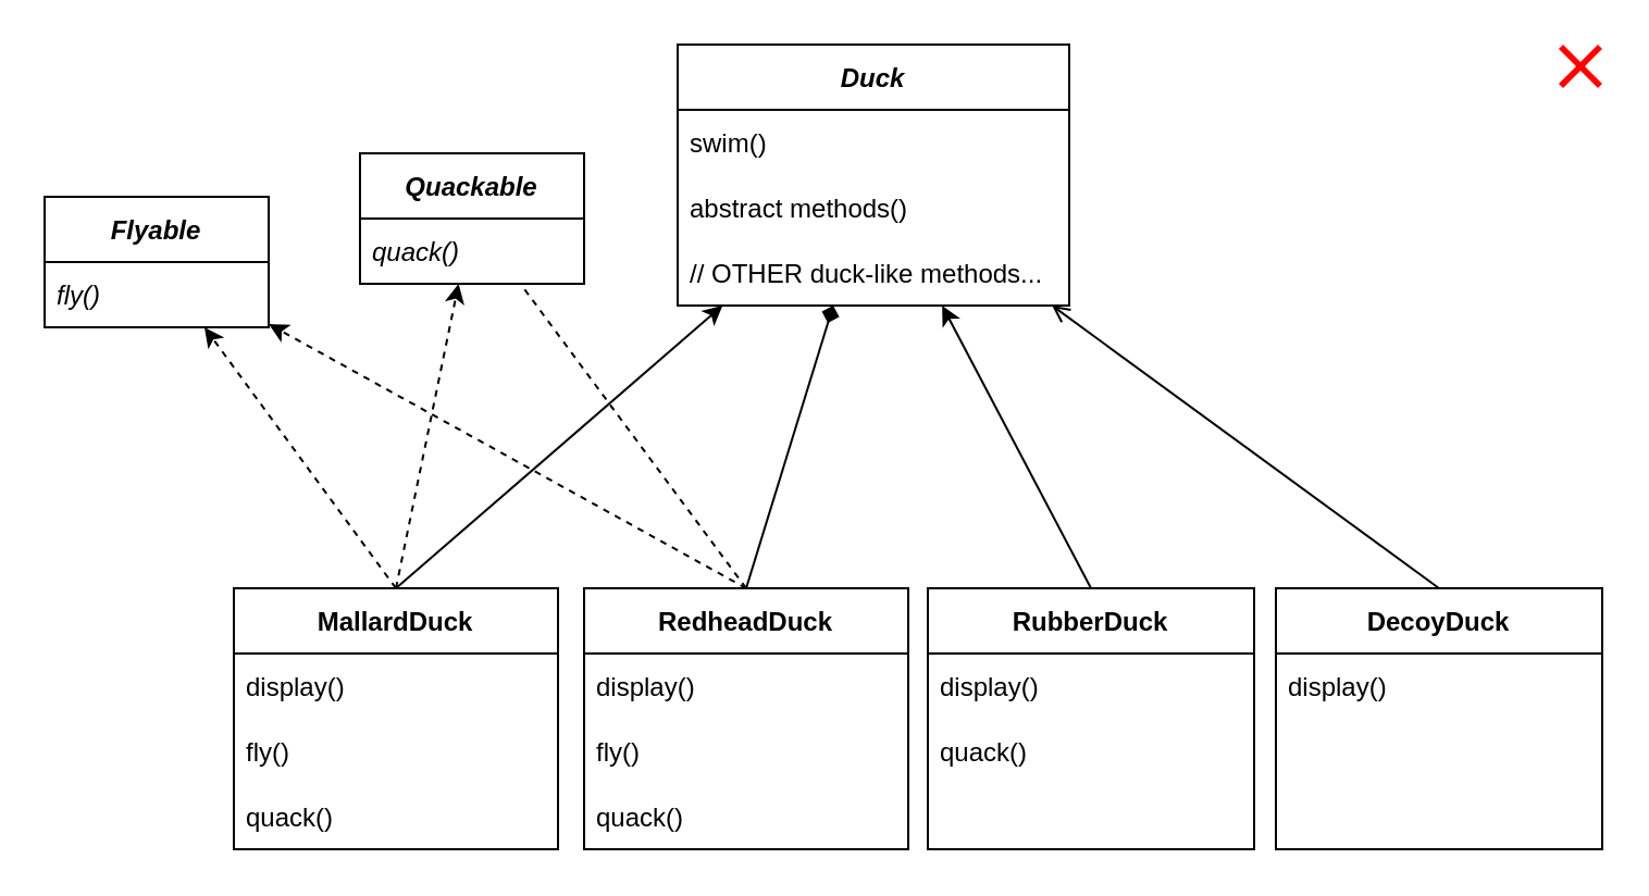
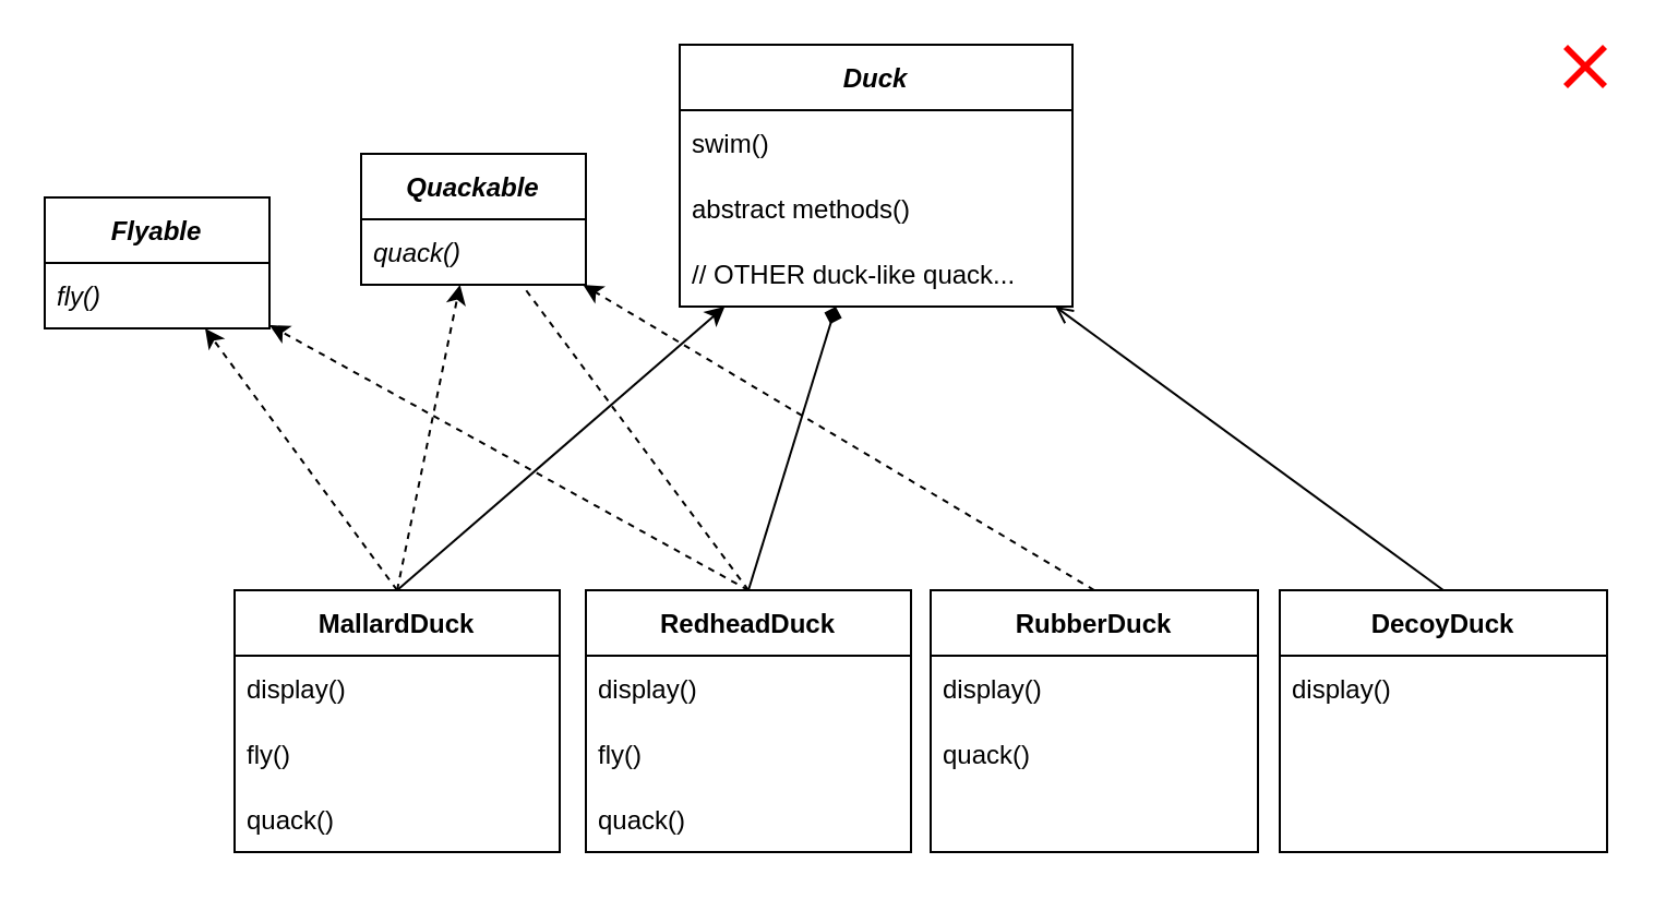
  <mxCell id="0" />
  <mxCell id="1" parent="0" />
  <mxCell id="2" value="Duck" style="swimlane;fontStyle=3;childLayout=stackLayout;horizontal=1;startSize=30;horizontalStack=0;resizeParent=1;resizeParentMax=0;resizeLast=0;collapsible=1;marginBottom=0;" parent="1" vertex="1"><mxGeometry x="311" y="20" width="180" height="120" as="geometry" /></mxCell>
  <mxCell id="3" value="swim()" style="text;strokeColor=none;fillColor=none;align=left;verticalAlign=middle;spacingLeft=4;spacingRight=4;overflow=hidden;points=[[0,0.5],[1,0.5]];portConstraint=eastwest;rotatable=0;" parent="2" vertex="1"><mxGeometry y="30" width="180" height="30" as="geometry" /></mxCell>
  <mxCell id="4" value="abstract methods()" style="text;strokeColor=none;fillColor=none;align=left;verticalAlign=middle;spacingLeft=4;spacingRight=4;overflow=hidden;points=[[0,0.5],[1,0.5]];portConstraint=eastwest;rotatable=0;fontStyle=0" parent="2" vertex="1"><mxGeometry y="60" width="180" height="30" as="geometry" /></mxCell>
- <mxCell id="5" value="// OTHER duck-like methods..." style="text;strokeColor=none;fillColor=none;align=left;verticalAlign=middle;spacingLeft=4;spacingRight=4;overflow=hidden;points=[[0,0.5],[1,0.5]];portConstraint=eastwest;rotatable=0;" parent="2" vertex="1"><mxGeometry y="90" width="180" height="30" as="geometry" /></mxCell>
+ <mxCell id="5" value="// OTHER duck-like quack..." style="text;strokeColor=none;fillColor=none;align=left;verticalAlign=middle;spacingLeft=4;spacingRight=4;overflow=hidden;points=[[0,0.5],[1,0.5]];portConstraint=eastwest;rotatable=0;" parent="2" vertex="1"><mxGeometry y="90" width="180" height="30" as="geometry" /></mxCell>
  <mxCell id="6" value="MallardDuck" style="swimlane;fontStyle=1;childLayout=stackLayout;horizontal=1;startSize=30;horizontalStack=0;resizeParent=1;resizeParentMax=0;resizeLast=0;collapsible=1;marginBottom=0;" parent="1" vertex="1"><mxGeometry x="107" y="270" width="149" height="120" as="geometry" /></mxCell>
  <mxCell id="7" value="display()" style="text;strokeColor=none;fillColor=none;align=left;verticalAlign=middle;spacingLeft=4;spacingRight=4;overflow=hidden;points=[[0,0.5],[1,0.5]];portConstraint=eastwest;rotatable=0;" parent="6" vertex="1"><mxGeometry y="30" width="149" height="30" as="geometry" /></mxCell>
  <mxCell id="8" value="fly()" style="text;strokeColor=none;fillColor=none;align=left;verticalAlign=middle;spacingLeft=4;spacingRight=4;overflow=hidden;points=[[0,0.5],[1,0.5]];portConstraint=eastwest;rotatable=0;" parent="6" vertex="1"><mxGeometry y="60" width="149" height="30" as="geometry" /></mxCell>
  <mxCell id="9" value="quack()" style="text;strokeColor=none;fillColor=none;align=left;verticalAlign=middle;spacingLeft=4;spacingRight=4;overflow=hidden;points=[[0,0.5],[1,0.5]];portConstraint=eastwest;rotatable=0;" parent="6" vertex="1"><mxGeometry y="90" width="149" height="30" as="geometry" /></mxCell>
  <mxCell id="10" value="RedheadDuck" style="swimlane;fontStyle=1;childLayout=stackLayout;horizontal=1;startSize=30;horizontalStack=0;resizeParent=1;resizeParentMax=0;resizeLast=0;collapsible=1;marginBottom=0;" parent="1" vertex="1"><mxGeometry x="268" y="270" width="149" height="120" as="geometry" /></mxCell>
  <mxCell id="11" value="display()" style="text;strokeColor=none;fillColor=none;align=left;verticalAlign=middle;spacingLeft=4;spacingRight=4;overflow=hidden;points=[[0,0.5],[1,0.5]];portConstraint=eastwest;rotatable=0;" parent="10" vertex="1"><mxGeometry y="30" width="149" height="30" as="geometry" /></mxCell>
  <mxCell id="12" value="fly()" style="text;strokeColor=none;fillColor=none;align=left;verticalAlign=middle;spacingLeft=4;spacingRight=4;overflow=hidden;points=[[0,0.5],[1,0.5]];portConstraint=eastwest;rotatable=0;" parent="10" vertex="1"><mxGeometry y="60" width="149" height="30" as="geometry" /></mxCell>
  <mxCell id="13" value="quack()" style="text;strokeColor=none;fillColor=none;align=left;verticalAlign=middle;spacingLeft=4;spacingRight=4;overflow=hidden;points=[[0,0.5],[1,0.5]];portConstraint=eastwest;rotatable=0;" parent="10" vertex="1"><mxGeometry y="90" width="149" height="30" as="geometry" /></mxCell>
  <mxCell id="14" value="" style="endArrow=classic;html=1;rounded=0;exitX=0.5;exitY=0;exitDx=0;exitDy=0;" parent="1" source="6" target="2" edge="1"><mxGeometry width="50" height="50" relative="1" as="geometry"><mxPoint x="381" y="260" as="sourcePoint" /><mxPoint x="341" y="210" as="targetPoint" /></mxGeometry></mxCell>
  <mxCell id="15" value="" style="endArrow=diamond;html=1;rounded=0;exitX=0.5;exitY=0;exitDx=0;exitDy=0;startArrow=none;startFill=0;strokeWidth=1;strokeColor=default;" parent="1" source="10" target="2" edge="1"><mxGeometry width="50" height="50" relative="1" as="geometry"><mxPoint x="371" y="440" as="sourcePoint" /><mxPoint x="391" y="260" as="targetPoint" /></mxGeometry></mxCell>
  <mxCell id="16" value="RubberDuck" style="swimlane;fontStyle=1;childLayout=stackLayout;horizontal=1;startSize=30;horizontalStack=0;resizeParent=1;resizeParentMax=0;resizeLast=0;collapsible=1;marginBottom=0;" parent="1" vertex="1"><mxGeometry x="426" y="270" width="150" height="120" as="geometry" /></mxCell>
  <mxCell id="17" value="display()" style="text;strokeColor=none;fillColor=none;align=left;verticalAlign=middle;spacingLeft=4;spacingRight=4;overflow=hidden;points=[[0,0.5],[1,0.5]];portConstraint=eastwest;rotatable=0;" parent="16" vertex="1"><mxGeometry y="30" width="150" height="30" as="geometry" /></mxCell>
  <mxCell id="18" value="quack()" style="text;strokeColor=none;fillColor=none;align=left;verticalAlign=middle;spacingLeft=4;spacingRight=4;overflow=hidden;points=[[0,0.5],[1,0.5]];portConstraint=eastwest;rotatable=0;" parent="16" vertex="1"><mxGeometry y="60" width="150" height="30" as="geometry" /></mxCell>
  <mxCell id="19" style="text;strokeColor=none;fillColor=none;align=left;verticalAlign=middle;spacingLeft=4;spacingRight=4;overflow=hidden;points=[[0,0.5],[1,0.5]];portConstraint=eastwest;rotatable=0;" parent="16" vertex="1"><mxGeometry y="90" width="150" height="30" as="geometry" /></mxCell>
- <mxCell id="20" value="" style="endArrow=classic;html=1;rounded=0;exitX=0.5;exitY=0;exitDx=0;exitDy=0;" parent="1" source="16" target="2" edge="1"><mxGeometry width="50" height="50" relative="1" as="geometry"><mxPoint x="261" y="280" as="sourcePoint" /><mxPoint x="326.625" y="210" as="targetPoint" /></mxGeometry></mxCell>
  <mxCell id="21" value="DecoyDuck" style="swimlane;fontStyle=1;childLayout=stackLayout;horizontal=1;startSize=30;horizontalStack=0;resizeParent=1;resizeParentMax=0;resizeLast=0;collapsible=1;marginBottom=0;" parent="1" vertex="1"><mxGeometry x="586" y="270" width="150" height="120" as="geometry" /></mxCell>
  <mxCell id="22" value="display()" style="text;strokeColor=none;fillColor=none;align=left;verticalAlign=middle;spacingLeft=4;spacingRight=4;overflow=hidden;points=[[0,0.5],[1,0.5]];portConstraint=eastwest;rotatable=0;" parent="21" vertex="1"><mxGeometry y="30" width="150" height="30" as="geometry" /></mxCell>
  <mxCell id="23" style="text;strokeColor=none;fillColor=none;align=left;verticalAlign=middle;spacingLeft=4;spacingRight=4;overflow=hidden;points=[[0,0.5],[1,0.5]];portConstraint=eastwest;rotatable=0;" parent="21" vertex="1"><mxGeometry y="60" width="150" height="30" as="geometry" /></mxCell>
  <mxCell id="24" style="text;strokeColor=none;fillColor=none;align=left;verticalAlign=middle;spacingLeft=4;spacingRight=4;overflow=hidden;points=[[0,0.5],[1,0.5]];portConstraint=eastwest;rotatable=0;" parent="21" vertex="1"><mxGeometry y="90" width="150" height="30" as="geometry" /></mxCell>
  <mxCell id="25" value="" style="endArrow=open;html=1;rounded=0;exitX=0.5;exitY=0;exitDx=0;exitDy=0;" parent="1" source="21" target="2" edge="1"><mxGeometry width="50" height="50" relative="1" as="geometry"><mxPoint x="511" y="280" as="sourcePoint" /><mxPoint x="442.579" y="150" as="targetPoint" /></mxGeometry></mxCell>
  <mxCell id="26" value="Quackable" style="swimlane;fontStyle=3;childLayout=stackLayout;horizontal=1;startSize=30;horizontalStack=0;resizeParent=1;resizeParentMax=0;resizeLast=0;collapsible=1;marginBottom=0;" parent="1" vertex="1"><mxGeometry x="165" y="70" width="103" height="60" as="geometry" /></mxCell>
  <mxCell id="27" value="quack()" style="text;strokeColor=none;fillColor=none;align=left;verticalAlign=middle;spacingLeft=4;spacingRight=4;overflow=hidden;points=[[0,0.5],[1,0.5]];portConstraint=eastwest;rotatable=0;fontStyle=2" parent="26" vertex="1"><mxGeometry y="30" width="103" height="30" as="geometry" /></mxCell>
  <mxCell id="28" value="Flyable" style="swimlane;fontStyle=3;childLayout=stackLayout;horizontal=1;startSize=30;horizontalStack=0;resizeParent=1;resizeParentMax=0;resizeLast=0;collapsible=1;marginBottom=0;" parent="1" vertex="1"><mxGeometry x="20" y="90" width="103" height="60" as="geometry" /></mxCell>
  <mxCell id="29" value="fly()" style="text;strokeColor=none;fillColor=none;align=left;verticalAlign=middle;spacingLeft=4;spacingRight=4;overflow=hidden;points=[[0,0.5],[1,0.5]];portConstraint=eastwest;rotatable=0;fontStyle=2" parent="28" vertex="1"><mxGeometry y="30" width="103" height="30" as="geometry" /></mxCell>
  <mxCell id="30" value="" style="endArrow=classic;html=1;rounded=0;exitX=0.5;exitY=0;exitDx=0;exitDy=0;dashed=1;" parent="1" source="6" target="28" edge="1"><mxGeometry width="50" height="50" relative="1" as="geometry"><mxPoint x="191.5" y="280" as="sourcePoint" /><mxPoint x="341.684" y="150" as="targetPoint" /></mxGeometry></mxCell>
  <mxCell id="31" value="" style="endArrow=classic;html=1;rounded=0;exitX=0.5;exitY=0;exitDx=0;exitDy=0;dashed=1;" parent="1" source="6" target="26" edge="1"><mxGeometry width="50" height="50" relative="1" as="geometry"><mxPoint x="191.5" y="280" as="sourcePoint" /><mxPoint x="63.5" y="160" as="targetPoint" /></mxGeometry></mxCell>
+ <mxCell id="32" value="" style="endArrow=classic;html=1;rounded=0;exitX=0.5;exitY=0;exitDx=0;exitDy=0;dashed=1;" parent="1" source="16" target="26" edge="1"><mxGeometry width="50" height="50" relative="1" as="geometry"><mxPoint x="191.5" y="280" as="sourcePoint" /><mxPoint x="220.324" y="140" as="targetPoint" /></mxGeometry></mxCell>
  <mxCell id="33" value="" style="endArrow=classic;html=1;rounded=0;exitX=0.5;exitY=0;exitDx=0;exitDy=0;dashed=1;" parent="1" source="10" target="28" edge="1"><mxGeometry width="50" height="50" relative="1" as="geometry"><mxPoint x="191.5" y="280" as="sourcePoint" /><mxPoint x="220.324" y="140" as="targetPoint" /></mxGeometry></mxCell>
  <mxCell id="34" value="" style="endArrow=none;html=1;rounded=0;exitX=0.5;exitY=0;exitDx=0;exitDy=0;dashed=1;" parent="1" source="10" target="26" edge="1"><mxGeometry width="50" height="50" relative="1" as="geometry"><mxPoint x="191.5" y="280" as="sourcePoint" /><mxPoint x="220.324" y="140" as="targetPoint" /></mxGeometry></mxCell>
  <mxCell id="35" value="" style="shape=mxgraph.mockup.markup.redX;fillColor=#ff0000;html=1;shadow=0;strokeColor=none;" vertex="1" parent="1"><mxGeometry x="716" y="20" width="20" height="20" as="geometry" /></mxCell>
